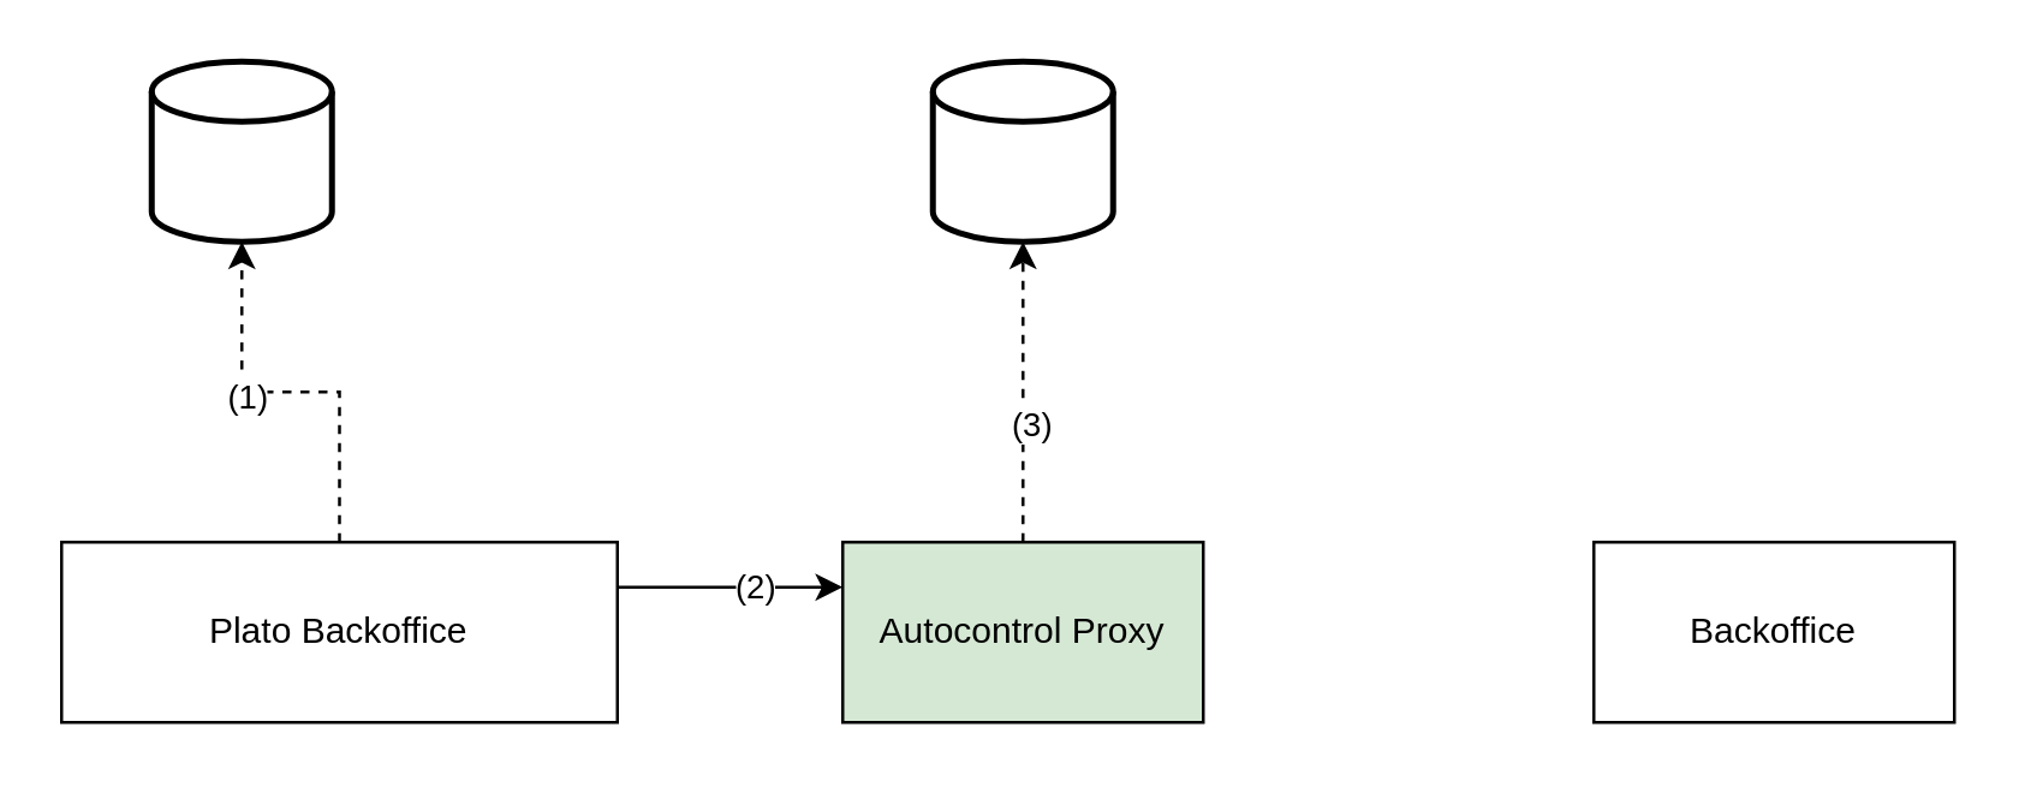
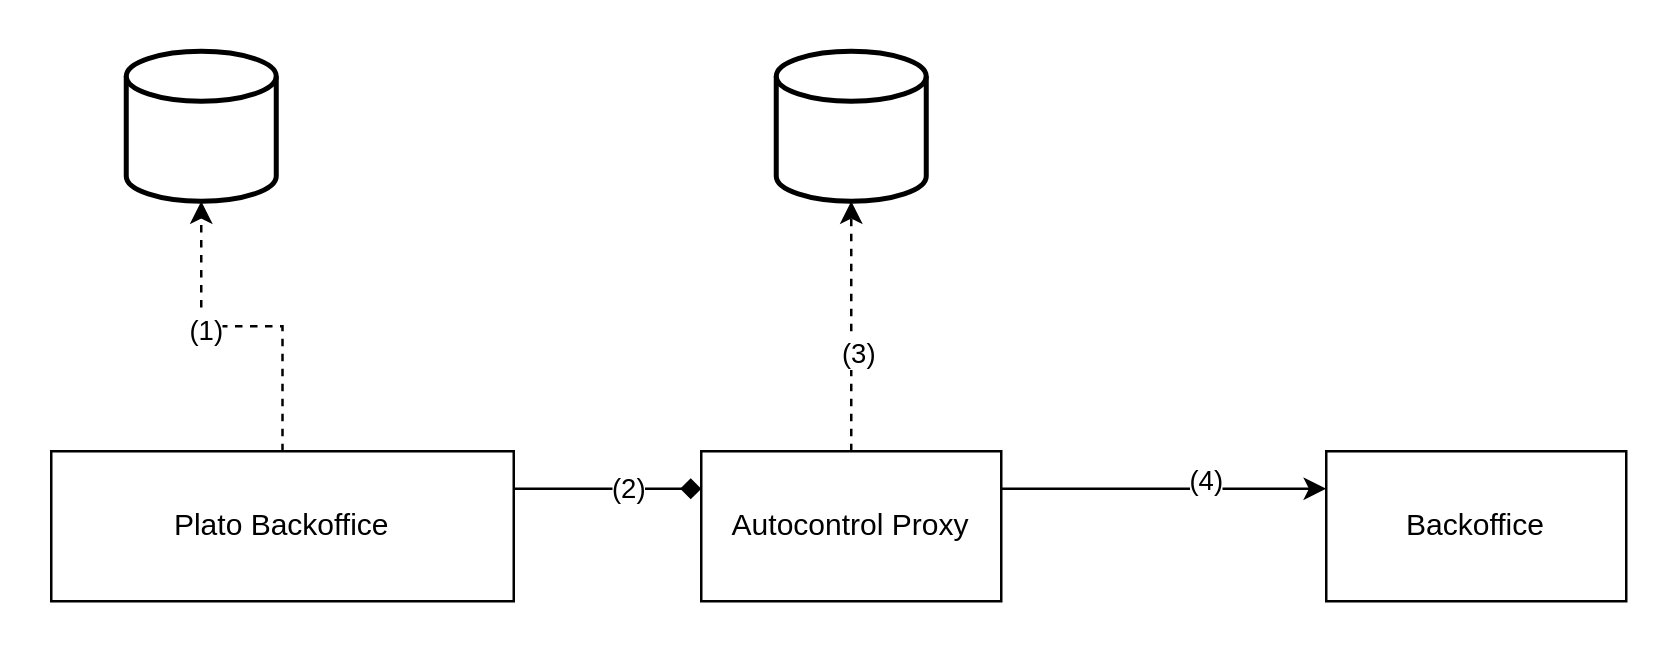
  <mxCell id="0" />
  <mxCell id="1" parent="0" />
  <mxCell id="2" style="edgeStyle=orthogonalEdgeStyle;rounded=0;orthogonalLoop=1;jettySize=auto;html=1;entryX=0.5;entryY=1;entryDx=0;entryDy=0;entryPerimeter=0;dashed=1;" parent="1" source="6" target="13" edge="1"><mxGeometry relative="1" as="geometry" /></mxCell>
  <mxCell id="3" value="(1)" style="edgeLabel;html=1;align=center;verticalAlign=middle;resizable=0;points=[];" parent="2" vertex="1" connectable="0"><mxGeometry x="0.224" y="1" relative="1" as="geometry"><mxPoint as="offset" /></mxGeometry></mxCell>
- <mxCell id="4" style="edgeStyle=orthogonalEdgeStyle;rounded=0;orthogonalLoop=1;jettySize=auto;html=1;exitX=1;exitY=0.25;exitDx=0;exitDy=0;entryX=0;entryY=0.25;entryDx=0;entryDy=0;" parent="1" source="6" target="11" edge="1"><mxGeometry relative="1" as="geometry" /></mxCell>
+ <mxCell id="4" style="edgeStyle=orthogonalEdgeStyle;rounded=0;orthogonalLoop=1;jettySize=auto;html=1;exitX=1;exitY=0.25;exitDx=0;exitDy=0;entryX=0;entryY=0.25;entryDx=0;entryDy=0;endArrow=diamond;" parent="1" source="6" target="11" edge="1"><mxGeometry relative="1" as="geometry" /></mxCell>
  <mxCell id="5" value="(2)" style="edgeLabel;html=1;align=center;verticalAlign=middle;resizable=0;points=[];" parent="4" vertex="1" connectable="0"><mxGeometry x="0.197" y="-4" relative="1" as="geometry"><mxPoint y="-5" as="offset" /></mxGeometry></mxCell>
  <mxCell id="6" value="Plato Backoffice" style="rounded=0;whiteSpace=wrap;html=1;" parent="1" vertex="1"><mxGeometry x="20" y="180" width="185" height="60" as="geometry" /></mxCell>
  <mxCell id="7" style="edgeStyle=orthogonalEdgeStyle;rounded=0;orthogonalLoop=1;jettySize=auto;html=1;entryX=0.5;entryY=1;entryDx=0;entryDy=0;entryPerimeter=0;dashed=1;" parent="1" source="11" target="14" edge="1"><mxGeometry relative="1" as="geometry" /></mxCell>
  <mxCell id="8" value="(3)" style="edgeLabel;html=1;align=center;verticalAlign=middle;resizable=0;points=[];" parent="7" vertex="1" connectable="0"><mxGeometry x="-0.196" y="-2" relative="1" as="geometry"><mxPoint as="offset" /></mxGeometry></mxCell>
- <mxCell id="11" value="Autocontrol Proxy" style="rounded=0;whiteSpace=wrap;html=1;fillColor=#d5e8d4;" parent="1" vertex="1"><mxGeometry x="280" y="180" width="120" height="60" as="geometry" /></mxCell>
+ <mxCell id="9" style="edgeStyle=orthogonalEdgeStyle;rounded=0;orthogonalLoop=1;jettySize=auto;html=1;exitX=1;exitY=0.25;exitDx=0;exitDy=0;entryX=0;entryY=0.25;entryDx=0;entryDy=0;" parent="1" source="11" target="12" edge="1"><mxGeometry relative="1" as="geometry" /></mxCell>
+ <mxCell id="10" value="(4)" style="edgeLabel;html=1;align=center;verticalAlign=middle;resizable=0;points=[];" parent="9" vertex="1" connectable="0"><mxGeometry x="0.243" y="4" relative="1" as="geometry"><mxPoint as="offset" /></mxGeometry></mxCell>
+ <mxCell id="11" value="Autocontrol Proxy" style="rounded=0;whiteSpace=wrap;html=1;" parent="1" vertex="1"><mxGeometry x="280" y="180" width="120" height="60" as="geometry" /></mxCell>
  <mxCell id="12" value="Backoffice" style="rounded=0;whiteSpace=wrap;html=1;" parent="1" vertex="1"><mxGeometry x="530" y="180" width="120" height="60" as="geometry" /></mxCell>
  <mxCell id="13" value="" style="strokeWidth=2;html=1;shape=mxgraph.flowchart.database;whiteSpace=wrap;" parent="1" vertex="1"><mxGeometry x="50" y="20" width="60" height="60" as="geometry" /></mxCell>
  <mxCell id="14" value="" style="strokeWidth=2;html=1;shape=mxgraph.flowchart.database;whiteSpace=wrap;" parent="1" vertex="1"><mxGeometry x="310" y="20" width="60" height="60" as="geometry" /></mxCell>
